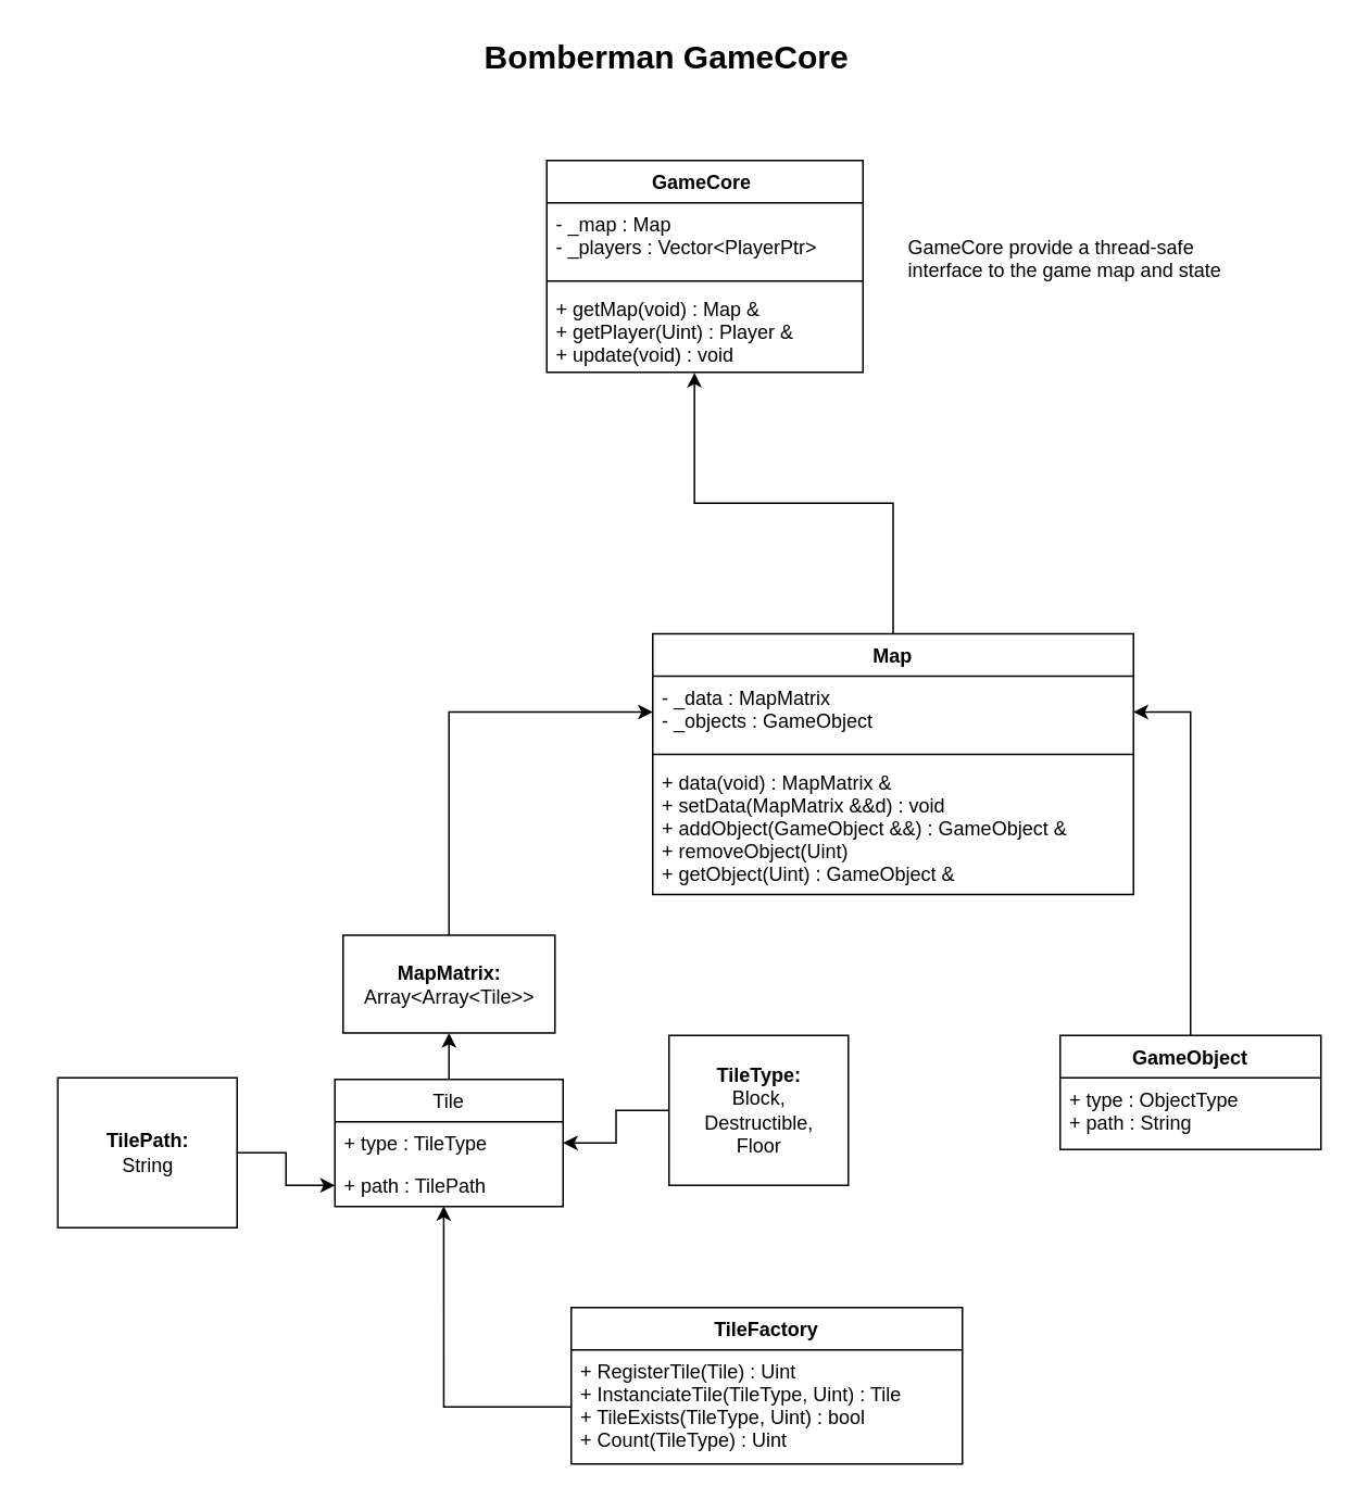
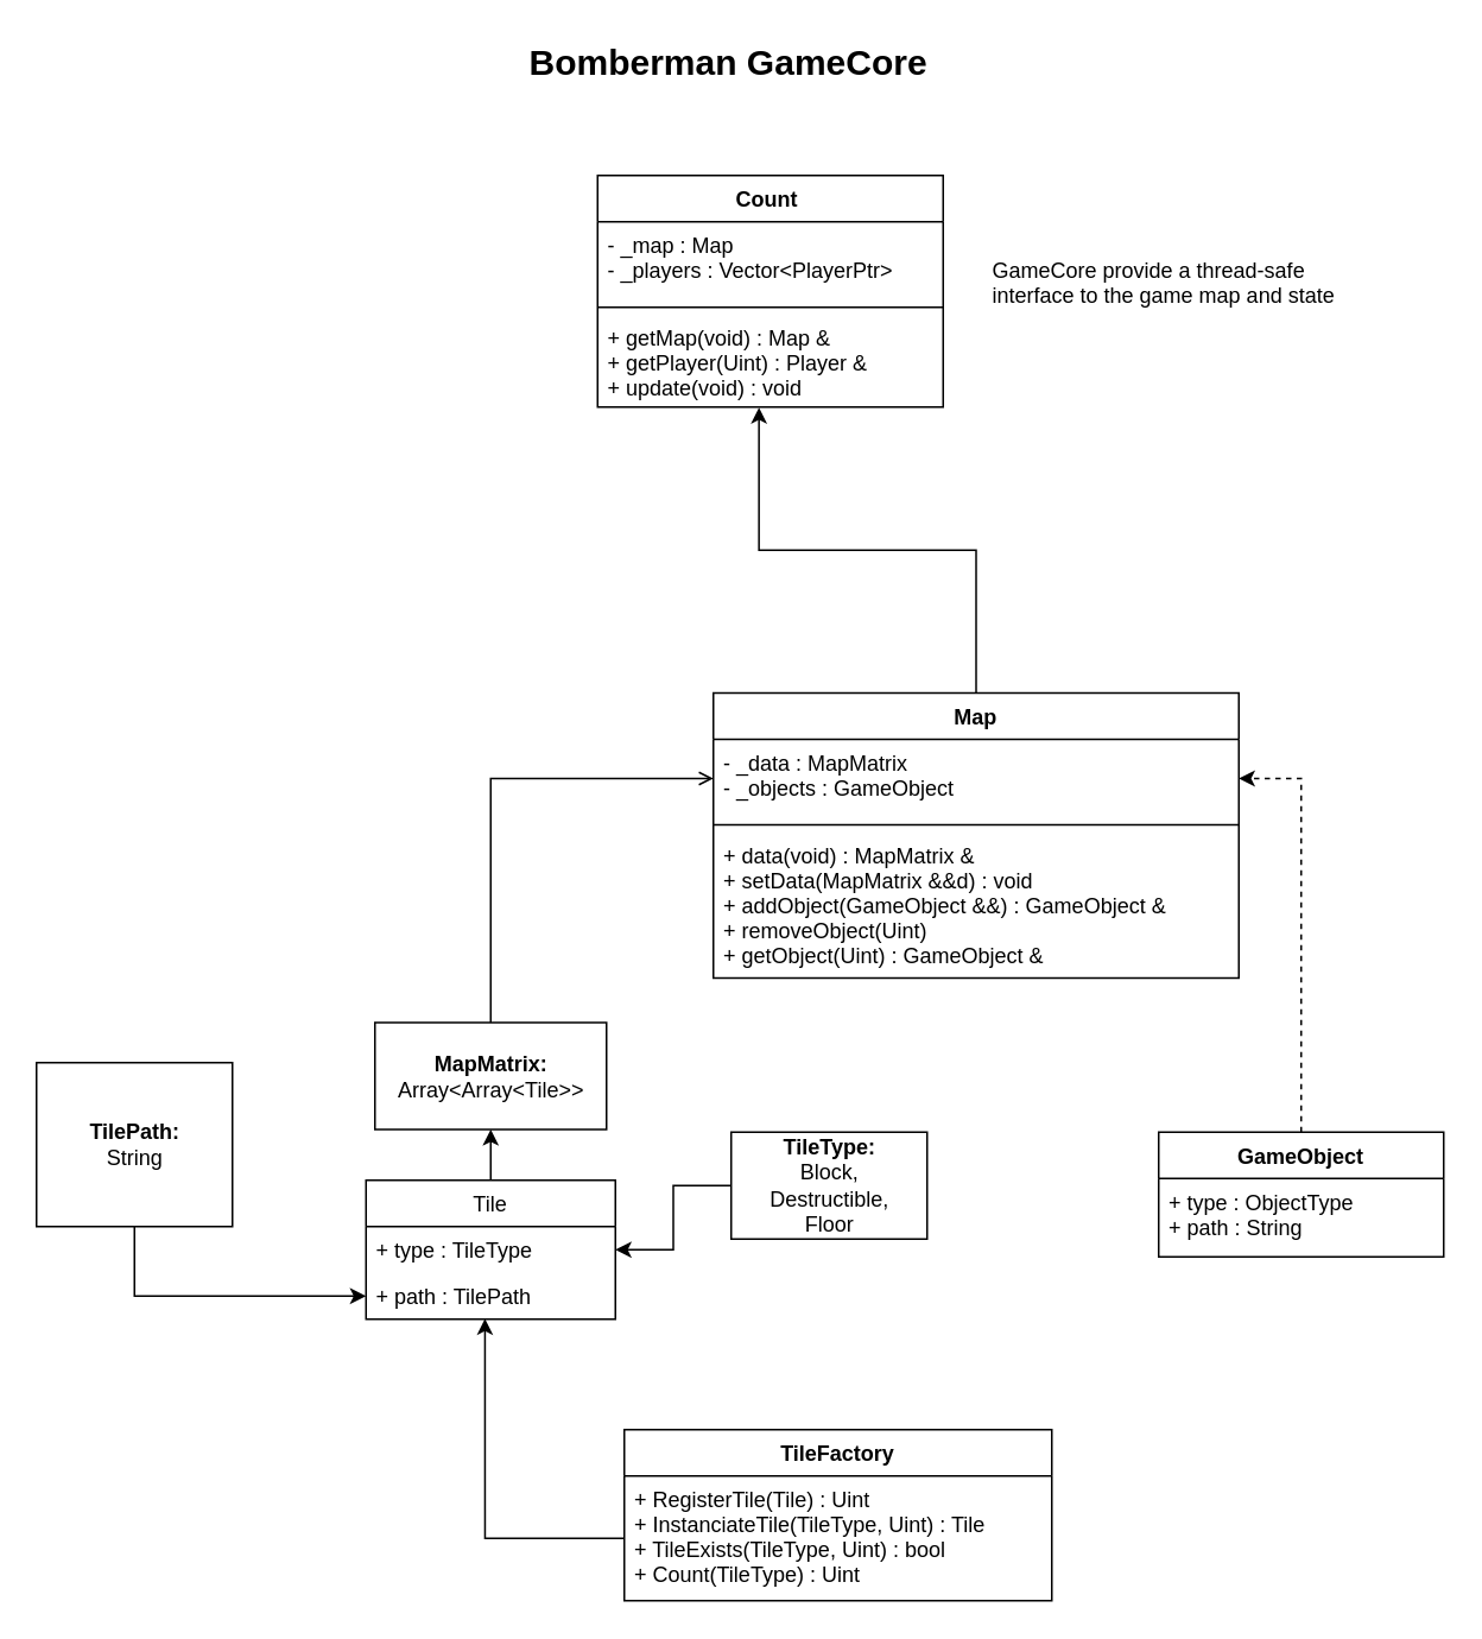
  <mxCell id="0" />
  <mxCell id="1" parent="0" />
  <mxCell id="2" style="edgeStyle=orthogonalEdgeStyle;rounded=0;orthogonalLoop=1;jettySize=auto;html=1;entryX=0.467;entryY=1.005;entryDx=0;entryDy=0;entryPerimeter=0;" edge="1" parent="1" source="3" target="26"><mxGeometry relative="1" as="geometry" /></mxCell>
  <mxCell id="3" value="Map" style="swimlane;fontStyle=1;align=center;verticalAlign=top;childLayout=stackLayout;horizontal=1;startSize=26;horizontalStack=0;resizeParent=1;resizeParentMax=0;resizeLast=0;collapsible=1;marginBottom=0;" vertex="1" parent="1"><mxGeometry x="400" y="388.5" width="295" height="160" as="geometry" /></mxCell>
  <mxCell id="4" value="- _data : MapMatrix&#10;- _objects : GameObject&#10;" style="text;strokeColor=none;fillColor=none;align=left;verticalAlign=top;spacingLeft=4;spacingRight=4;overflow=hidden;rotatable=0;points=[[0,0.5],[1,0.5]];portConstraint=eastwest;" vertex="1" parent="3"><mxGeometry y="26" width="295" height="44" as="geometry" /></mxCell>
  <mxCell id="5" value="" style="line;strokeWidth=1;fillColor=none;align=left;verticalAlign=middle;spacingTop=-1;spacingLeft=3;spacingRight=3;rotatable=0;labelPosition=right;points=[];portConstraint=eastwest;" vertex="1" parent="3"><mxGeometry y="70" width="295" height="8" as="geometry" /></mxCell>
  <mxCell id="6" value="+ data(void) : MapMatrix &amp;&#10;+ setData(MapMatrix &amp;&amp;d) : void&#10;+ addObject(GameObject &amp;&amp;) : GameObject &amp;&#10;+ removeObject(Uint)&#10;+ getObject(Uint) : GameObject &amp;&#10;" style="text;strokeColor=none;fillColor=none;align=left;verticalAlign=top;spacingLeft=4;spacingRight=4;overflow=hidden;rotatable=0;points=[[0,0.5],[1,0.5]];portConstraint=eastwest;" vertex="1" parent="3"><mxGeometry y="78" width="295" height="82" as="geometry" /></mxCell>
- <mxCell id="7" style="edgeStyle=orthogonalEdgeStyle;rounded=0;orthogonalLoop=1;jettySize=auto;html=1;entryX=0;entryY=0.5;entryDx=0;entryDy=0;" edge="1" parent="1" source="8" target="4"><mxGeometry relative="1" as="geometry" /></mxCell>
+ <mxCell id="7" style="edgeStyle=orthogonalEdgeStyle;rounded=0;orthogonalLoop=1;jettySize=auto;html=1;entryX=0;entryY=0.5;entryDx=0;entryDy=0;endArrow=open;" edge="1" parent="1" source="8" target="4"><mxGeometry relative="1" as="geometry" /></mxCell>
  <mxCell id="8" value="&lt;b&gt;MapMatrix:&lt;br&gt;&lt;/b&gt;Array&amp;lt;Array&amp;lt;Tile&amp;gt;&amp;gt;&lt;br&gt;" style="html=1;" vertex="1" parent="1"><mxGeometry x="210" y="573.5" width="130" height="60" as="geometry" /></mxCell>
  <mxCell id="9" style="edgeStyle=orthogonalEdgeStyle;rounded=0;orthogonalLoop=1;jettySize=auto;html=1;entryX=0.5;entryY=1;entryDx=0;entryDy=0;exitX=0.5;exitY=0;exitDx=0;exitDy=0;" edge="1" parent="1" source="14" target="8"><mxGeometry relative="1" as="geometry"><mxPoint x="275.207" y="658.5" as="sourcePoint" /></mxGeometry></mxCell>
  <mxCell id="10" value="TileFactory" style="swimlane;fontStyle=1;align=center;verticalAlign=top;childLayout=stackLayout;horizontal=1;startSize=26;horizontalStack=0;resizeParent=1;resizeParentMax=0;resizeLast=0;collapsible=1;marginBottom=0;" vertex="1" parent="1"><mxGeometry x="350" y="802" width="240" height="96" as="geometry" /></mxCell>
  <mxCell id="11" value="+ RegisterTile(Tile) : Uint&#10;+ InstanciateTile(TileType, Uint) : Tile&#10;+ TileExists(TileType, Uint) : bool&#10;+ Count(TileType) : Uint&#10;" style="text;strokeColor=none;fillColor=none;align=left;verticalAlign=top;spacingLeft=4;spacingRight=4;overflow=hidden;rotatable=0;points=[[0,0.5],[1,0.5]];portConstraint=eastwest;" vertex="1" parent="10"><mxGeometry y="26" width="240" height="70" as="geometry" /></mxCell>
  <mxCell id="12" style="edgeStyle=orthogonalEdgeStyle;rounded=0;orthogonalLoop=1;jettySize=auto;html=1;" edge="1" parent="1" source="13" target="15"><mxGeometry relative="1" as="geometry" /></mxCell>
- <mxCell id="13" value="&lt;b&gt;TileType:&lt;/b&gt;&lt;br&gt;Block,&lt;br&gt;Destructible,&lt;br&gt;Floor&lt;br&gt;" style="html=1;" vertex="1" parent="1"><mxGeometry x="410" y="635" width="110" height="92" as="geometry" /></mxCell>
+ <mxCell id="13" value="&lt;b&gt;TileType:&lt;/b&gt;&lt;br&gt;Block,&lt;br&gt;Destructible,&lt;br&gt;Floor&lt;br&gt;" style="html=1;" vertex="1" parent="1"><mxGeometry x="410" y="635" width="110" height="60" as="geometry" /></mxCell>
  <mxCell id="14" value="Tile" style="swimlane;fontStyle=0;childLayout=stackLayout;horizontal=1;startSize=26;fillColor=none;horizontalStack=0;resizeParent=1;resizeParentMax=0;resizeLast=0;collapsible=1;marginBottom=0;" vertex="1" parent="1"><mxGeometry x="205" y="662" width="140" height="78" as="geometry" /></mxCell>
  <mxCell id="15" value="+ type : TileType" style="text;strokeColor=none;fillColor=none;align=left;verticalAlign=top;spacingLeft=4;spacingRight=4;overflow=hidden;rotatable=0;points=[[0,0.5],[1,0.5]];portConstraint=eastwest;" vertex="1" parent="14"><mxGeometry y="26" width="140" height="26" as="geometry" /></mxCell>
  <mxCell id="16" value="+ path : TilePath" style="text;strokeColor=none;fillColor=none;align=left;verticalAlign=top;spacingLeft=4;spacingRight=4;overflow=hidden;rotatable=0;points=[[0,0.5],[1,0.5]];portConstraint=eastwest;" vertex="1" parent="14"><mxGeometry y="52" width="140" height="26" as="geometry" /></mxCell>
  <mxCell id="17" style="edgeStyle=orthogonalEdgeStyle;rounded=0;orthogonalLoop=1;jettySize=auto;html=1;entryX=0.477;entryY=0.988;entryDx=0;entryDy=0;entryPerimeter=0;" edge="1" parent="1" source="11" target="16"><mxGeometry relative="1" as="geometry" /></mxCell>
  <mxCell id="18" style="edgeStyle=orthogonalEdgeStyle;rounded=0;orthogonalLoop=1;jettySize=auto;html=1;entryX=0;entryY=0.5;entryDx=0;entryDy=0;" edge="1" parent="1" source="19" target="16"><mxGeometry relative="1" as="geometry" /></mxCell>
- <mxCell id="19" value="&lt;b&gt;TilePath:&lt;/b&gt;&lt;br&gt;String&lt;br&gt;" style="html=1;" vertex="1" parent="1"><mxGeometry x="35" y="661" width="110" height="92" as="geometry" /></mxCell>
- <mxCell id="20" style="edgeStyle=orthogonalEdgeStyle;rounded=0;orthogonalLoop=1;jettySize=auto;html=1;entryX=1;entryY=0.5;entryDx=0;entryDy=0;" edge="1" parent="1" source="21" target="4"><mxGeometry relative="1" as="geometry" /></mxCell>
+ <mxCell id="19" value="&lt;b&gt;TilePath:&lt;/b&gt;&lt;br&gt;String&lt;br&gt;" style="html=1;" vertex="1" parent="1"><mxGeometry x="20" y="596" width="110" height="92" as="geometry" /></mxCell>
+ <mxCell id="20" style="edgeStyle=orthogonalEdgeStyle;rounded=0;orthogonalLoop=1;jettySize=auto;html=1;entryX=1;entryY=0.5;entryDx=0;entryDy=0;dashed=1;" edge="1" parent="1" source="21" target="4"><mxGeometry relative="1" as="geometry" /></mxCell>
  <mxCell id="21" value="GameObject" style="swimlane;fontStyle=1;align=center;verticalAlign=top;childLayout=stackLayout;horizontal=1;startSize=26;horizontalStack=0;resizeParent=1;resizeParentMax=0;resizeLast=0;collapsible=1;marginBottom=0;" vertex="1" parent="1"><mxGeometry x="650" y="635" width="160" height="70" as="geometry" /></mxCell>
  <mxCell id="22" value="+ type : ObjectType&#10;+ path : String&#10;" style="text;strokeColor=none;fillColor=none;align=left;verticalAlign=top;spacingLeft=4;spacingRight=4;overflow=hidden;rotatable=0;points=[[0,0.5],[1,0.5]];portConstraint=eastwest;" vertex="1" parent="21"><mxGeometry y="26" width="160" height="44" as="geometry" /></mxCell>
- <mxCell id="23" value="GameCore " style="swimlane;fontStyle=1;align=center;verticalAlign=top;childLayout=stackLayout;horizontal=1;startSize=26;horizontalStack=0;resizeParent=1;resizeParentMax=0;resizeLast=0;collapsible=1;marginBottom=0;" vertex="1" parent="1"><mxGeometry x="335" y="98" width="194" height="130" as="geometry" /></mxCell>
+ <mxCell id="23" value="Count " style="swimlane;fontStyle=1;align=center;verticalAlign=top;childLayout=stackLayout;horizontal=1;startSize=26;horizontalStack=0;resizeParent=1;resizeParentMax=0;resizeLast=0;collapsible=1;marginBottom=0;" vertex="1" parent="1"><mxGeometry x="335" y="98" width="194" height="130" as="geometry" /></mxCell>
  <mxCell id="24" value="- _map : Map&#10;- _players : Vector&lt;PlayerPtr&gt;" style="text;strokeColor=none;fillColor=none;align=left;verticalAlign=top;spacingLeft=4;spacingRight=4;overflow=hidden;rotatable=0;points=[[0,0.5],[1,0.5]];portConstraint=eastwest;" vertex="1" parent="23"><mxGeometry y="26" width="194" height="44" as="geometry" /></mxCell>
  <mxCell id="25" value="" style="line;strokeWidth=1;fillColor=none;align=left;verticalAlign=middle;spacingTop=-1;spacingLeft=3;spacingRight=3;rotatable=0;labelPosition=right;points=[];portConstraint=eastwest;" vertex="1" parent="23"><mxGeometry y="70" width="194" height="8" as="geometry" /></mxCell>
  <mxCell id="26" value="+ getMap(void) : Map &amp;&#10;+ getPlayer(Uint) : Player &amp;&#10;+ update(void) : void" style="text;strokeColor=none;fillColor=none;align=left;verticalAlign=top;spacingLeft=4;spacingRight=4;overflow=hidden;rotatable=0;points=[[0,0.5],[1,0.5]];portConstraint=eastwest;" vertex="1" parent="23"><mxGeometry y="78" width="194" height="52" as="geometry" /></mxCell>
  <mxCell id="27" value="GameCore provide a thread-safe&lt;br&gt;interface to the game map and state" style="text;html=1;resizable=0;points=[];autosize=1;align=left;verticalAlign=top;spacingTop=-4;" vertex="1" parent="1"><mxGeometry x="555" y="142" width="210" height="30" as="geometry" /></mxCell>
  <mxCell id="28" value="&lt;b&gt;&lt;font style=&quot;font-size: 20px&quot;&gt;Bomberman GameCore&lt;/font&gt;&lt;/b&gt;" style="text;html=1;resizable=0;points=[];autosize=1;align=left;verticalAlign=top;spacingTop=-4;" vertex="1" parent="1"><mxGeometry x="294.5" y="20" width="240" height="20" as="geometry" /></mxCell>
